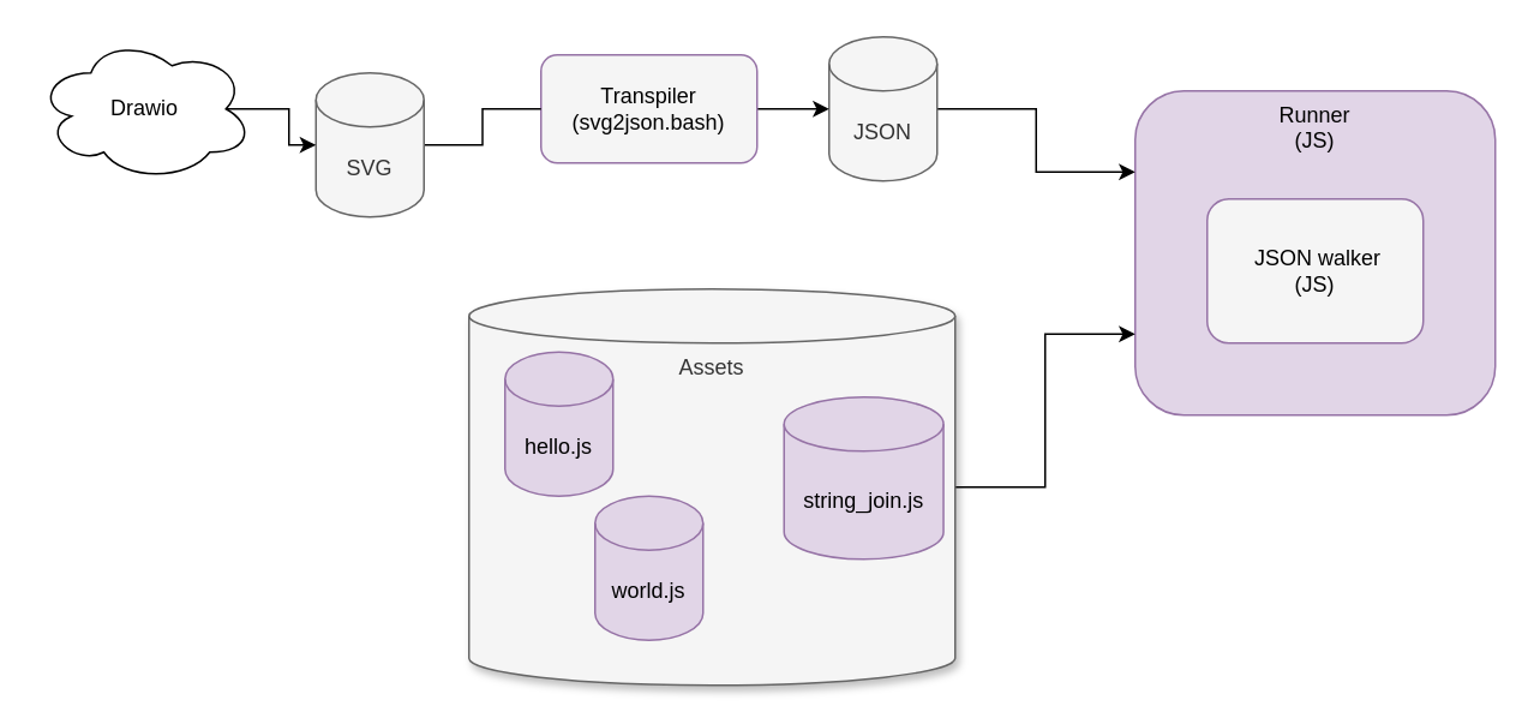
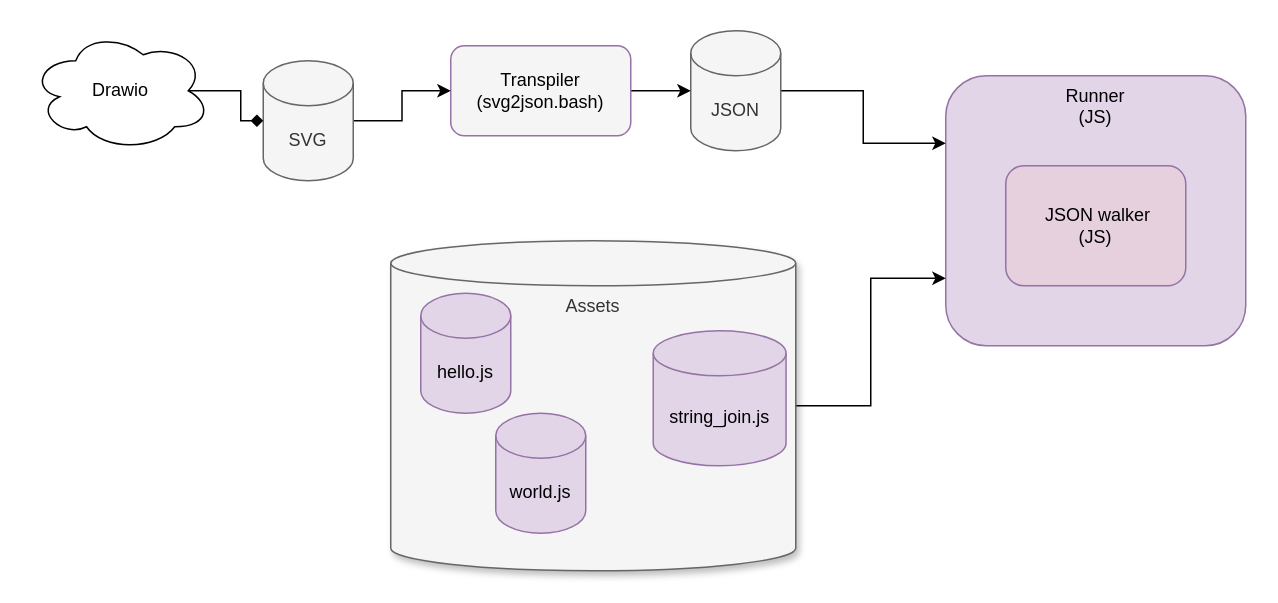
  <mxCell id="0" />
  <mxCell id="1" parent="0" />
  <mxCell id="2" value="Runner&lt;br&gt;(JS)" style="rounded=1;whiteSpace=wrap;html=1;verticalAlign=top;container=1;fillColor=#e1d5e7;strokeColor=#9673a6;" vertex="1" parent="1"><mxGeometry x="630" y="50" width="200" height="180" as="geometry" /></mxCell>
- <mxCell id="3" value="&amp;nbsp;JSON walker&lt;br&gt;(JS)" style="rounded=1;whiteSpace=wrap;html=1;strokeColor=#9673a6;fillColor=#f5f5f5;" vertex="1" parent="2"><mxGeometry x="40" y="60" width="120" height="80" as="geometry" /></mxCell>
+ <mxCell id="3" value="&amp;nbsp;JSON walker&lt;br&gt;(JS)" style="rounded=1;whiteSpace=wrap;html=1;strokeColor=#9673a6;fillColor=#E6D0DE;" vertex="1" parent="2"><mxGeometry x="40" y="60" width="120" height="80" as="geometry" /></mxCell>
  <mxCell id="4" style="edgeStyle=orthogonalEdgeStyle;rounded=0;orthogonalLoop=1;jettySize=auto;html=1;exitX=1;exitY=0.5;exitDx=0;exitDy=0;exitPerimeter=0;entryX=0;entryY=0.25;entryDx=0;entryDy=0;" edge="1" parent="1" source="5" target="2"><mxGeometry relative="1" as="geometry" /></mxCell>
  <mxCell id="5" value="JSON&lt;span style=&quot;color: rgba(0 , 0 , 0 , 0) ; font-family: monospace ; font-size: 0px&quot;&gt;%3CmxGraphModel%3E%3Croot%3E%3CmxCell%20id%3D%220%22%2F%3E%3CmxCell%20id%3D%221%22%20parent%3D%220%22%2F%3E%3CmxCell%20id%3D%222%22%20value%3D%22%22%20style%3D%22rounded%3D1%3BwhiteSpace%3Dwrap%3Bhtml%3D1%3B%22%20vertex%3D%221%22%20parent%3D%221%22%3E%3CmxGeometry%20x%3D%22320%22%20y%3D%22120%22%20width%3D%22120%22%20height%3D%2260%22%20as%3D%22geometry%22%2F%3E%3C%2FmxCell%3E%3C%2Froot%3E%3C%2FmxGraphModel%3E&lt;/span&gt;" style="shape=cylinder3;whiteSpace=wrap;html=1;boundedLbl=1;backgroundOutline=1;size=15;fillColor=#f5f5f5;strokeColor=#666666;fontColor=#333333;" vertex="1" parent="1"><mxGeometry x="460" y="20" width="60" height="80" as="geometry" /></mxCell>
  <mxCell id="6" style="edgeStyle=orthogonalEdgeStyle;rounded=0;orthogonalLoop=1;jettySize=auto;html=1;entryX=0;entryY=0.75;entryDx=0;entryDy=0;" edge="1" parent="1" source="7" target="2"><mxGeometry relative="1" as="geometry" /></mxCell>
  <mxCell id="7" value="Assets" style="shape=cylinder3;whiteSpace=wrap;html=1;boundedLbl=1;backgroundOutline=1;size=15;shadow=1;verticalAlign=top;container=1;fillColor=#f5f5f5;strokeColor=#666666;fontColor=#333333;" vertex="1" parent="1"><mxGeometry x="260" y="160" width="270" height="220" as="geometry" /></mxCell>
  <mxCell id="8" value="string_join.js" style="shape=cylinder3;whiteSpace=wrap;html=1;boundedLbl=1;backgroundOutline=1;size=15;fillColor=#e1d5e7;strokeColor=#9673a6;" vertex="1" parent="7"><mxGeometry x="175" y="60" width="88.53" height="90" as="geometry" /></mxCell>
  <mxCell id="9" value="world.js" style="shape=cylinder3;whiteSpace=wrap;html=1;boundedLbl=1;backgroundOutline=1;size=15;fillColor=#e1d5e7;strokeColor=#9673a6;" vertex="1" parent="7"><mxGeometry x="70" y="115" width="60" height="80" as="geometry" /></mxCell>
  <mxCell id="10" value="hello.js" style="shape=cylinder3;whiteSpace=wrap;html=1;boundedLbl=1;backgroundOutline=1;size=15;fillColor=#e1d5e7;strokeColor=#9673a6;" vertex="1" parent="7"><mxGeometry x="20" y="35" width="60" height="80" as="geometry" /></mxCell>
  <mxCell id="11" style="edgeStyle=orthogonalEdgeStyle;rounded=0;orthogonalLoop=1;jettySize=auto;html=1;exitX=1;exitY=0.5;exitDx=0;exitDy=0;" edge="1" parent="1" source="12" target="5"><mxGeometry relative="1" as="geometry" /></mxCell>
  <mxCell id="12" value="Transpiler&lt;br&gt;(svg2json.bash)" style="rounded=1;whiteSpace=wrap;html=1;shadow=0;fillColor=#f5f5f5;strokeColor=#9673a6;" vertex="1" parent="1"><mxGeometry x="300" y="30" width="120" height="60" as="geometry" /></mxCell>
- <mxCell id="13" style="edgeStyle=orthogonalEdgeStyle;rounded=0;orthogonalLoop=1;jettySize=auto;html=1;exitX=1;exitY=0.5;exitDx=0;exitDy=0;exitPerimeter=0;entryX=0;entryY=0.5;entryDx=0;entryDy=0;endArrow=none;" edge="1" parent="1" source="14" target="12"><mxGeometry relative="1" as="geometry" /></mxCell>
+ <mxCell id="13" style="edgeStyle=orthogonalEdgeStyle;rounded=0;orthogonalLoop=1;jettySize=auto;html=1;exitX=1;exitY=0.5;exitDx=0;exitDy=0;exitPerimeter=0;entryX=0;entryY=0.5;entryDx=0;entryDy=0;" edge="1" parent="1" source="14" target="12"><mxGeometry relative="1" as="geometry" /></mxCell>
  <mxCell id="14" value="SVG" style="shape=cylinder3;whiteSpace=wrap;html=1;boundedLbl=1;backgroundOutline=1;size=15;fillColor=#f5f5f5;strokeColor=#666666;fontColor=#333333;" vertex="1" parent="1"><mxGeometry x="175" y="40" width="60" height="80" as="geometry" /></mxCell>
- <mxCell id="15" style="edgeStyle=orthogonalEdgeStyle;rounded=0;orthogonalLoop=1;jettySize=auto;html=1;exitX=0.875;exitY=0.5;exitDx=0;exitDy=0;exitPerimeter=0;" edge="1" parent="1" source="16" target="14"><mxGeometry relative="1" as="geometry" /></mxCell>
+ <mxCell id="15" style="edgeStyle=orthogonalEdgeStyle;rounded=0;orthogonalLoop=1;jettySize=auto;html=1;exitX=0.875;exitY=0.5;exitDx=0;exitDy=0;exitPerimeter=0;endArrow=diamond;" edge="1" parent="1" source="16" target="14"><mxGeometry relative="1" as="geometry" /></mxCell>
  <mxCell id="16" value="Drawio" style="ellipse;shape=cloud;whiteSpace=wrap;html=1;shadow=0;" vertex="1" parent="1"><mxGeometry y="20" width="120" height="80" as="geometry" x="20" /></mxCell>
